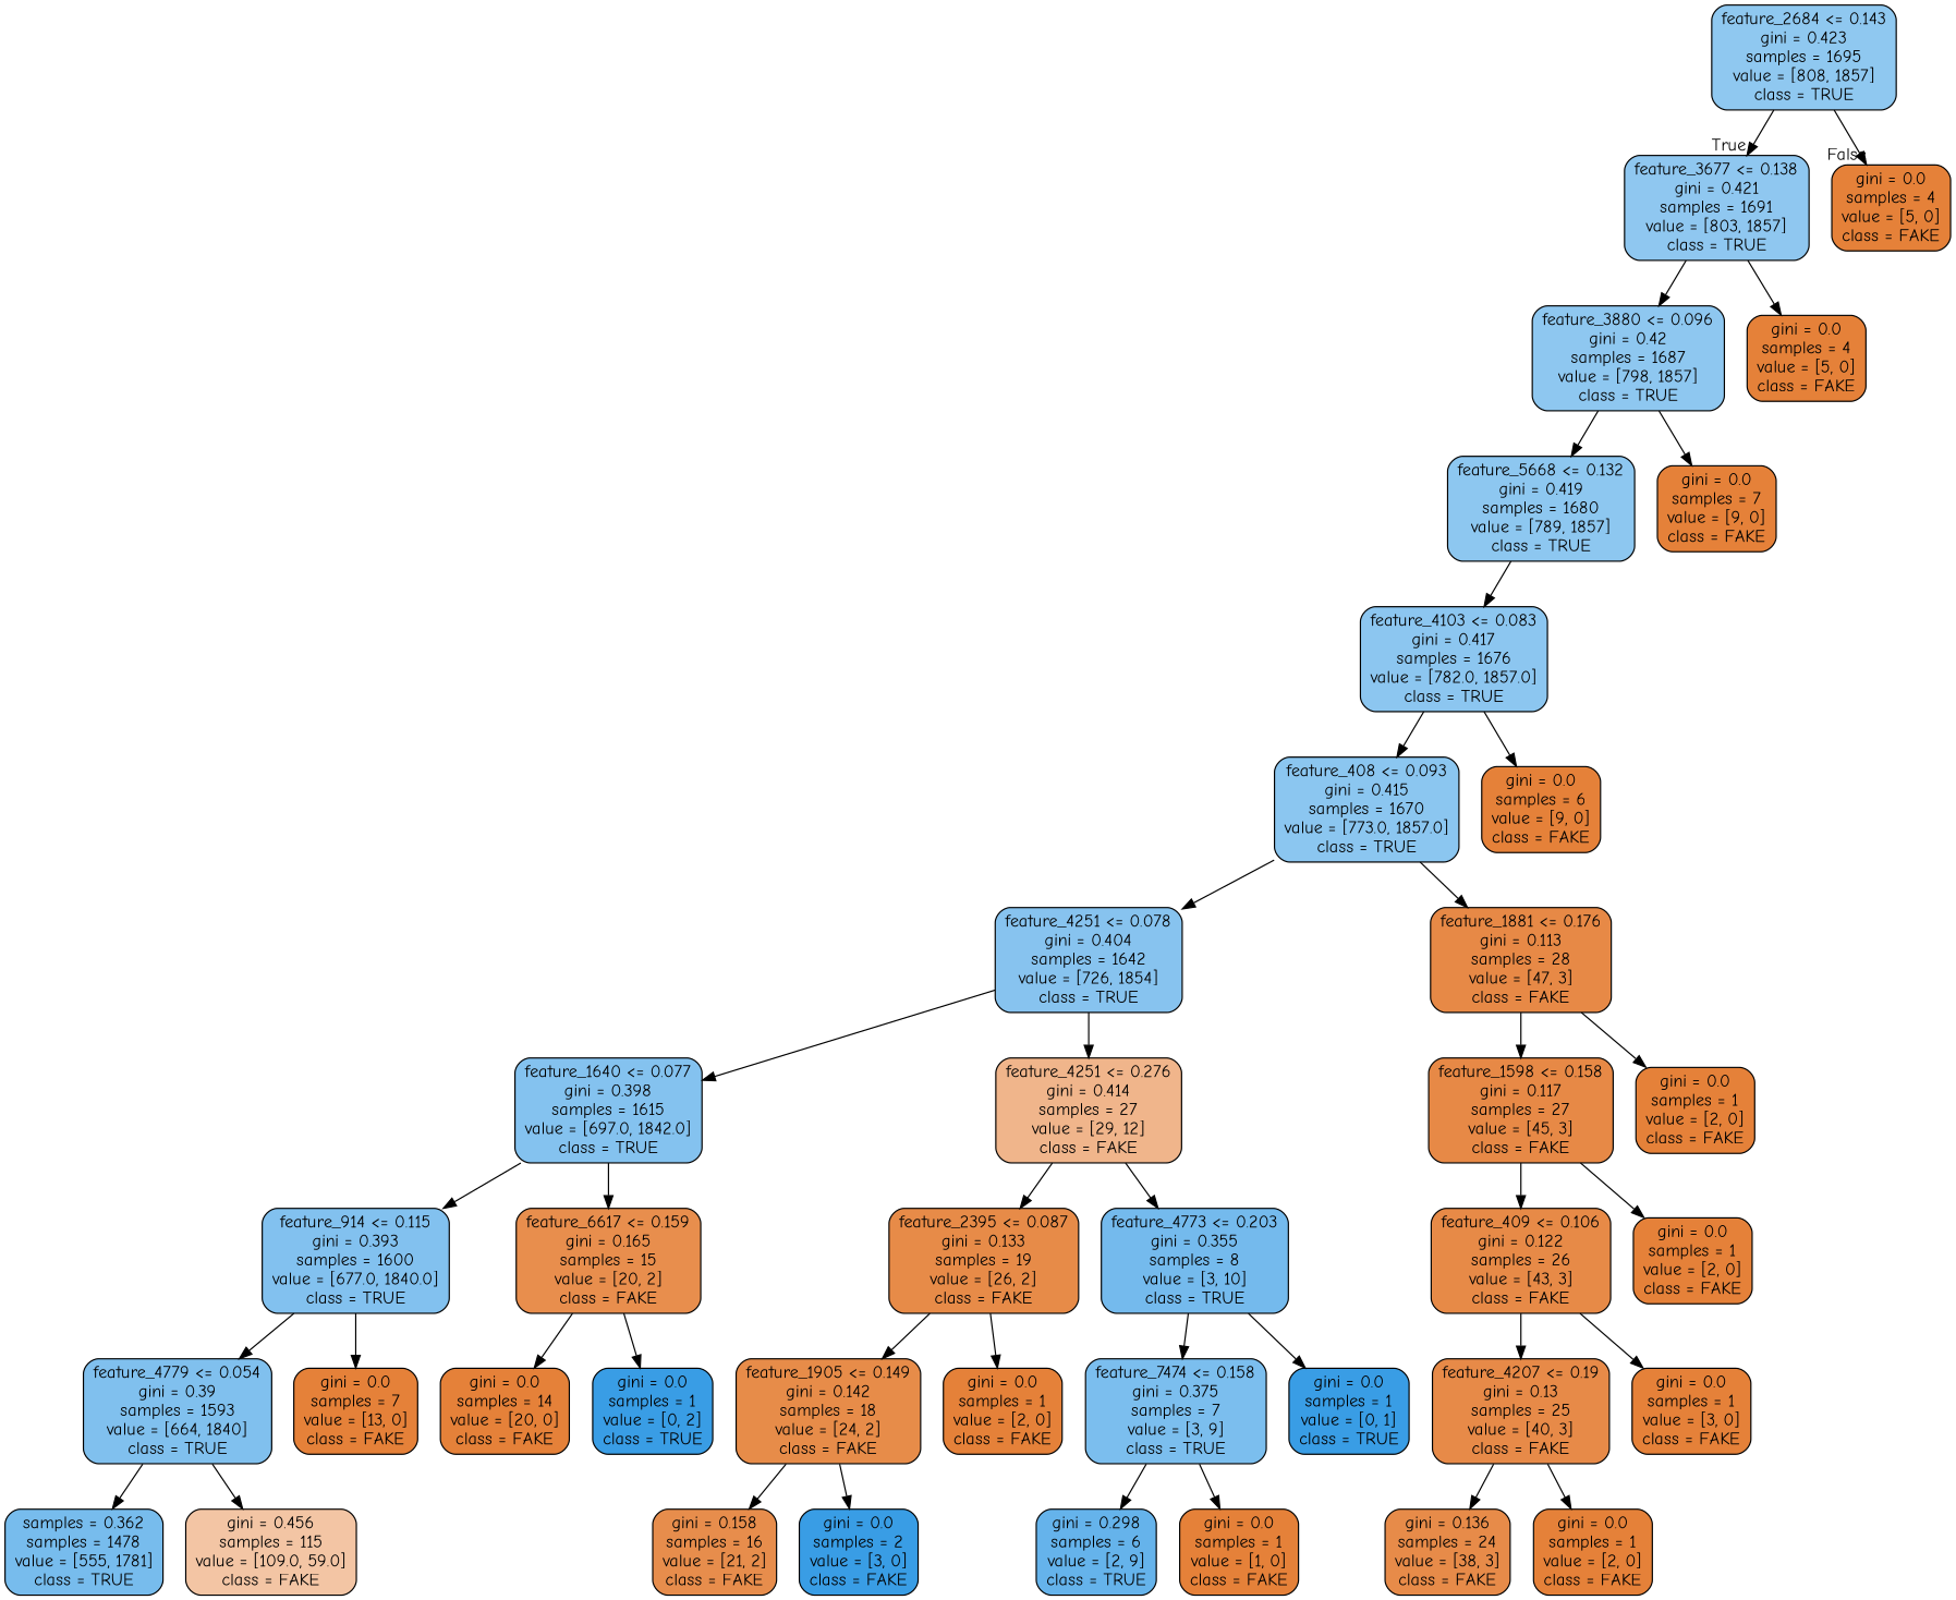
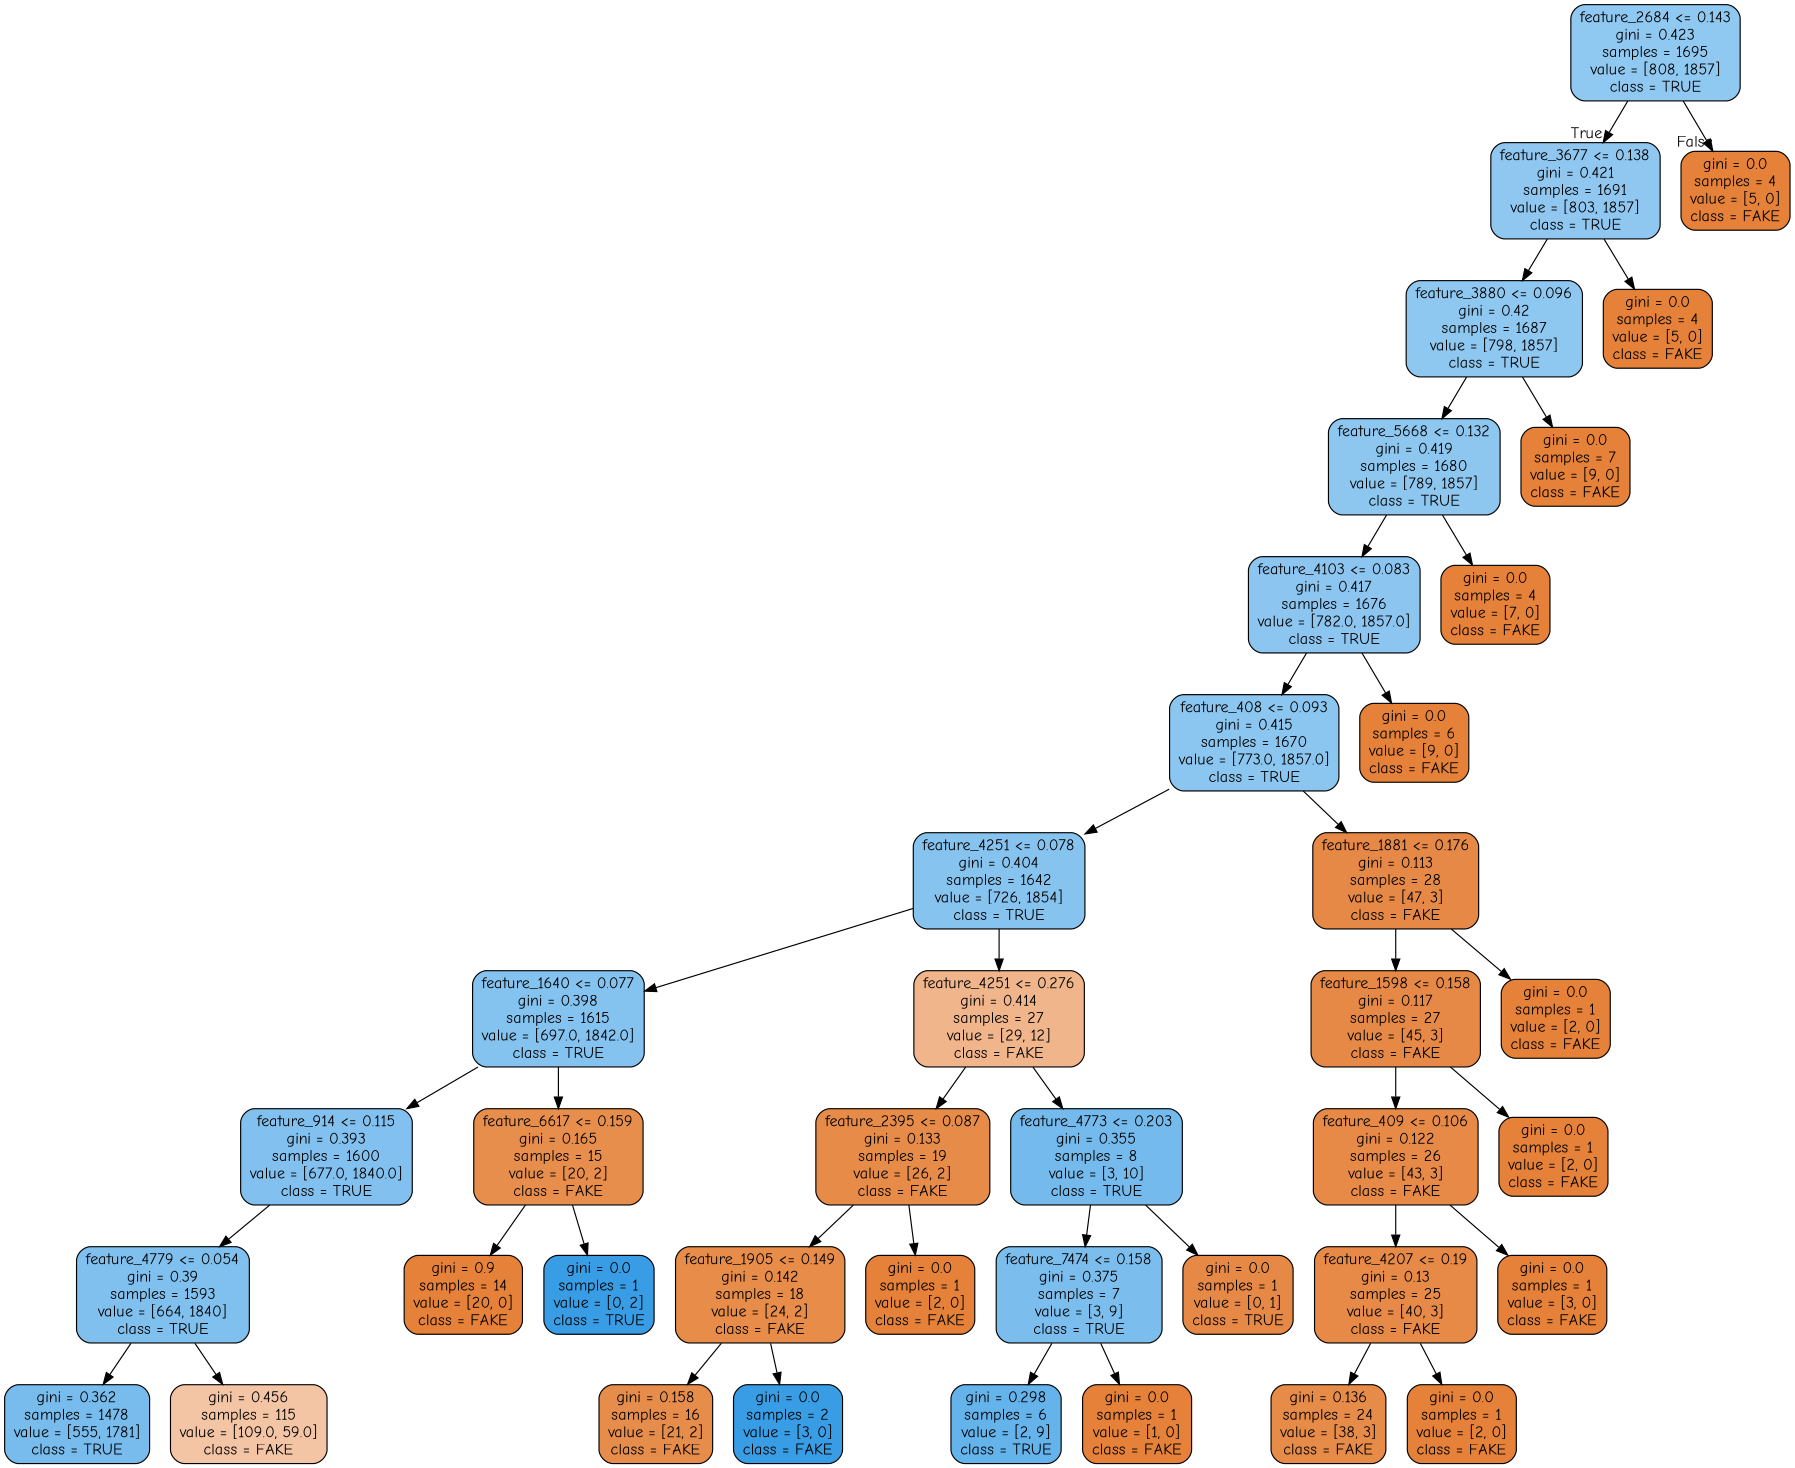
  digraph {
    fontname="Comic Neue"
    node [color=black fillcolor="#e58139" fontname="Comic Neue" shape=box style="filled, rounded"]
    edge [fontname="Comic Neue"]
    n1 [fillcolor="#8fc8f0" label="feature_2684 <= 0.143\ngini = 0.423\nsamples = 1695\nvalue = [808, 1857]\nclass = TRUE"]
    n2 [fillcolor="#8fc7f0" label="feature_3677 <= 0.138\ngini = 0.421\nsamples = 1691\nvalue = [803, 1857]\nclass = TRUE"]
    n3 [label="gini = 0.0\nsamples = 4\nvalue = [5, 0]\nclass = FAKE"]
    n4 [fillcolor="#8ec7f0" label="feature_3880 <= 0.096\ngini = 0.42\nsamples = 1687\nvalue = [798, 1857]\nclass = TRUE"]
    n5 [label="gini = 0.0\nsamples = 4\nvalue = [5, 0]\nclass = FAKE"]
    n6 [fillcolor="#8dc7f0" label="feature_5668 <= 0.132\ngini = 0.419\nsamples = 1680\nvalue = [789, 1857]\nclass = TRUE"]
    n7 [label="gini = 0.0\nsamples = 7\nvalue = [9, 0]\nclass = FAKE"]
    n8 [fillcolor="#8cc6f0" label="feature_4103 <= 0.083\ngini = 0.417\nsamples = 1676\nvalue = [782.0, 1857.0]\nclass = TRUE"]
+   n9 [label="gini = 0.0\nsamples = 4\nvalue = [7, 0]\nclass = FAKE"]
    n10 [fillcolor="#8bc6f0" label="feature_408 <= 0.093\ngini = 0.415\nsamples = 1670\nvalue = [773.0, 1857.0]\nclass = TRUE"]
    n11 [label="gini = 0.0\nsamples = 6\nvalue = [9, 0]\nclass = FAKE"]
    n12 [fillcolor="#87c3ef" label="feature_4251 <= 0.078\ngini = 0.404\nsamples = 1642\nvalue = [726, 1854]\nclass = TRUE"]
    n13 [fillcolor="#e78946" label="feature_1881 <= 0.176\ngini = 0.113\nsamples = 28\nvalue = [47, 3]\nclass = FAKE"]
    n14 [fillcolor="#84c2ef" label="feature_1640 <= 0.077\ngini = 0.398\nsamples = 1615\nvalue = [697.0, 1842.0]\nclass = TRUE"]
    n15 [fillcolor="#f0b58b" label="feature_4251 <= 0.276\ngini = 0.414\nsamples = 27\nvalue = [29, 12]\nclass = FAKE"]
    n16 [fillcolor="#e78946" label="feature_1598 <= 0.158\ngini = 0.117\nsamples = 27\nvalue = [45, 3]\nclass = FAKE"]
    n17 [label="gini = 0.0\nsamples = 1\nvalue = [2, 0]\nclass = FAKE"]
    n18 [fillcolor="#82c1ef" label="feature_914 <= 0.115\ngini = 0.393\nsamples = 1600\nvalue = [677.0, 1840.0]\nclass = TRUE"]
    n19 [fillcolor="#e88e4d" label="feature_6617 <= 0.159\ngini = 0.165\nsamples = 15\nvalue = [20, 2]\nclass = FAKE"]
    n20 [fillcolor="#e78b48" label="feature_2395 <= 0.087\ngini = 0.133\nsamples = 19\nvalue = [26, 2]\nclass = FAKE"]
    n21 [fillcolor="#74baed" label="feature_4773 <= 0.203\ngini = 0.355\nsamples = 8\nvalue = [3, 10]\nclass = TRUE"]
    n22 [fillcolor="#80c0ee" label="feature_4779 <= 0.054\ngini = 0.39\nsamples = 1593\nvalue = [664, 1840]\nclass = TRUE"]
-   n23 [label="gini = 0.0\nsamples = 7\nvalue = [13, 0]\nclass = FAKE"]
-   n24 [label="gini = 0.0\nsamples = 14\nvalue = [20, 0]\nclass = FAKE"]
+   n24 [label="gini = 0.9\nsamples = 14\nvalue = [20, 0]\nclass = FAKE"]
    n25 [fillcolor="#399de5" label="gini = 0.0\nsamples = 1\nvalue = [0, 2]\nclass = TRUE"]
-   n26 [fillcolor="#77bced" label="samples = 0.362\nsamples = 1478\nvalue = [555, 1781]\nclass = TRUE"]
+   n26 [fillcolor="#77bced" label="gini = 0.362\nsamples = 1478\nvalue = [555, 1781]\nclass = TRUE"]
    n27 [fillcolor="#f3c5a4" label="gini = 0.456\nsamples = 115\nvalue = [109.0, 59.0]\nclass = FAKE"]
    n28 [fillcolor="#e78c49" label="feature_1905 <= 0.149\ngini = 0.142\nsamples = 18\nvalue = [24, 2]\nclass = FAKE"]
    n29 [label="gini = 0.0\nsamples = 1\nvalue = [2, 0]\nclass = FAKE"]
    n30 [fillcolor="#7bbeee" label="feature_7474 <= 0.158\ngini = 0.375\nsamples = 7\nvalue = [3, 9]\nclass = TRUE"]
-   n31 [fillcolor="#399de5" label="gini = 0.0\nsamples = 1\nvalue = [0, 1]\nclass = TRUE"]
+   n31 [fillcolor="#e78946" label="gini = 0.0\nsamples = 1\nvalue = [0, 1]\nclass = TRUE"]
    n32 [fillcolor="#e78d4c" label="gini = 0.158\nsamples = 16\nvalue = [21, 2]\nclass = FAKE"]
    n33 [fillcolor="#399de5" label="gini = 0.0\nsamples = 2\nvalue = [3, 0]\nclass = FAKE"]
    n34 [fillcolor="#65b3eb" label="gini = 0.298\nsamples = 6\nvalue = [2, 9]\nclass = TRUE"]
    n35 [label="gini = 0.0\nsamples = 1\nvalue = [1, 0]\nclass = FAKE"]
    n36 [fillcolor="#e78a47" label="feature_409 <= 0.106\ngini = 0.122\nsamples = 26\nvalue = [43, 3]\nclass = FAKE"]
    n37 [label="gini = 0.0\nsamples = 1\nvalue = [2, 0]\nclass = FAKE"]
    n38 [fillcolor="#e78a48" label="feature_4207 <= 0.19\ngini = 0.13\nsamples = 25\nvalue = [40, 3]\nclass = FAKE"]
    n39 [label="gini = 0.0\nsamples = 1\nvalue = [3, 0]\nclass = FAKE"]
    n40 [fillcolor="#e78b49" label="gini = 0.136\nsamples = 24\nvalue = [38, 3]\nclass = FAKE"]
    n41 [label="gini = 0.0\nsamples = 1\nvalue = [2, 0]\nclass = FAKE"]
    n1 -> n2 [headlabel=True labelangle=45 labeldistance=2.5]
    n1 -> n3 [headlabel=False labelangle=-45 labeldistance=2.5]
    n2 -> n4
    n2 -> n5
    n4 -> n6
    n4 -> n7
    n6 -> n8
+   n6 -> n9
    n8 -> n10
    n8 -> n11
    n10 -> n12
    n10 -> n13
    n12 -> n14
    n12 -> n15
    n13 -> n16
    n13 -> n17
    n14 -> n18
    n14 -> n19
    n15 -> n20
    n15 -> n21
    n16 -> n36
    n16 -> n37
    n18 -> n22
-   n18 -> n23
    n19 -> n24
    n19 -> n25
    n20 -> n28
    n20 -> n29
    n21 -> n30
    n21 -> n31
    n22 -> n26
    n22 -> n27
    n28 -> n32
    n28 -> n33
    n30 -> n34
    n30 -> n35
    n36 -> n38
    n36 -> n39
    n38 -> n40
    n38 -> n41
  }
